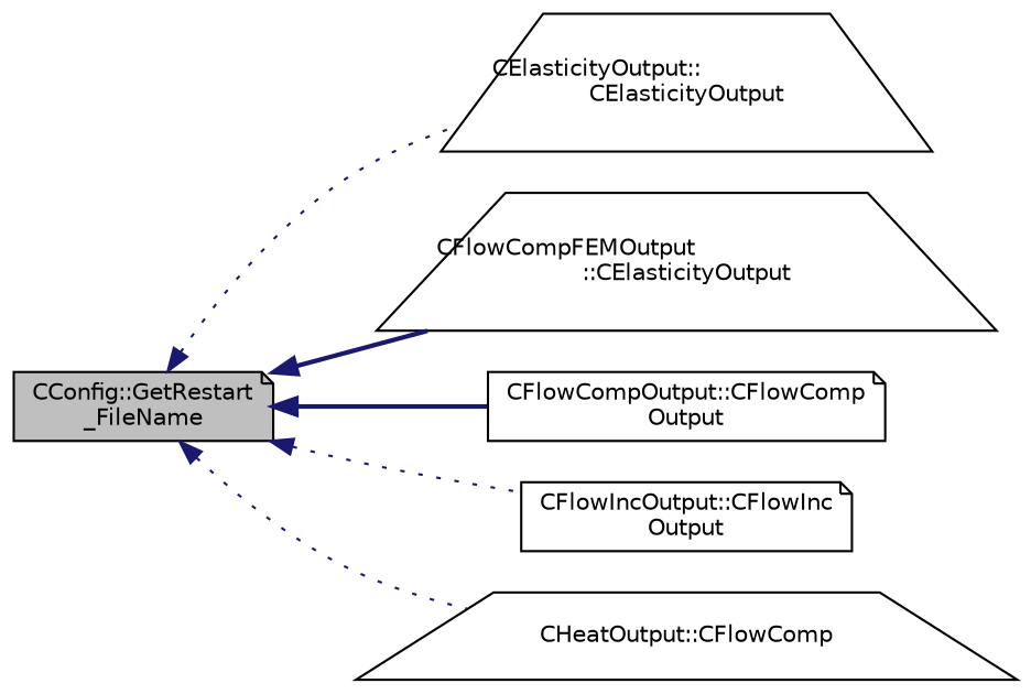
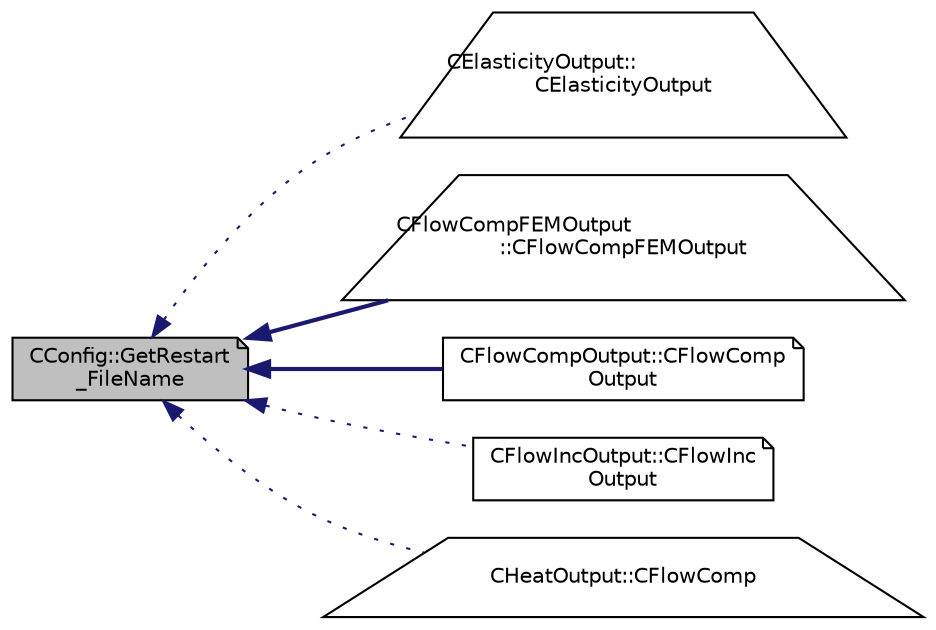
  digraph {
    rankdir=LR
    node [color=black fillcolor=white fontname=Helvetica fontsize=10 shape=note style=filled]
    edge [color=midnightblue dir=back fontname=Helvetica fontsize=10 labelfontname=Helvetica labelfontsize=10 style=dotted]
    n1 [fillcolor=grey75 fontcolor=black height=0.2 label="CConfig::GetRestart\l_FileName" width=0.4]
    n2 [height=0.2 label="CElasticityOutput::\lCElasticityOutput" shape=trapezium width=0.4]
-   n3 [height=0.2 label="CFlowCompFEMOutput\l::CElasticityOutput" shape=trapezium width=0.4]
+   n3 [height=0.2 label="CFlowCompFEMOutput\l::CFlowCompFEMOutput" shape=trapezium width=0.4]
    n4 [height=0.2 label="CFlowCompOutput::CFlowComp\lOutput" width=0.4]
    n5 [height=0.2 label="CFlowIncOutput::CFlowInc\lOutput" width=0.4]
    n6 [height=0.2 label="CHeatOutput::CFlowComp" shape=trapezium width=0.4]
    n1 -> n2
    n1 -> n3 [style=bold]
    n1 -> n4 [style=bold]
    n1 -> n5
    n1 -> n6
  }
